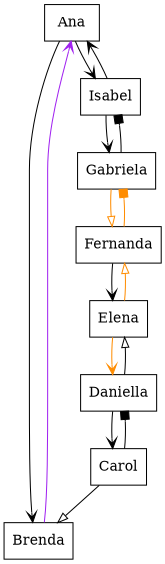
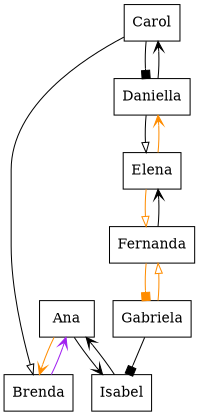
  digraph {
    rankdir=TB
    node [shape=record]
    edge [arrowhead=vee color=black]
    n1 [label=" Ana "]
    n2 [label=" Brenda "]
    n3 [label=" Isabel "]
    n4 [label=" Gabriela "]
    n5 [label=" Carol "]
    n6 [label=" Daniella "]
    n7 [label=" Elena "]
    n8 [label=" Fernanda "]
-   n1 -> n2
+   n1 -> n2 [color=darkorange]
    n1 -> n3
    n2 -> n1 [color=purple]
    n3 -> n1
-   n3 -> n4
    n4 -> n3 [arrowhead=box]
    n4 -> n8 [arrowhead=onormal color=darkorange]
    n5 -> n2 [arrowhead=onormal]
    n5 -> n6 [arrowhead=box]
    n6 -> n5
    n6 -> n7 [arrowhead=onormal]
    n7 -> n6 [color=darkorange]
    n7 -> n8 [arrowhead=onormal color=darkorange]
    n8 -> n4 [arrowhead=box color=darkorange]
    n8 -> n7
  }
